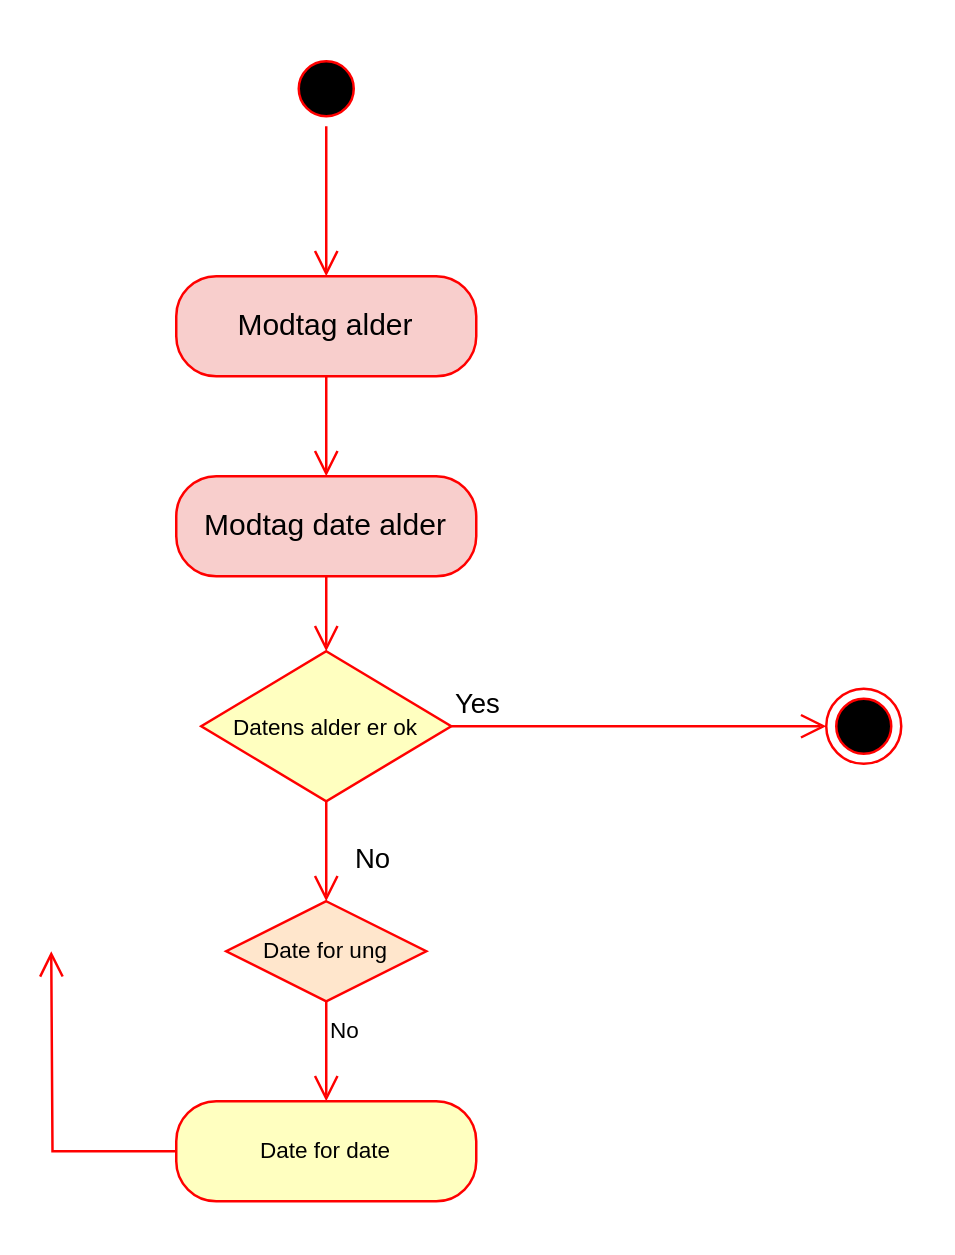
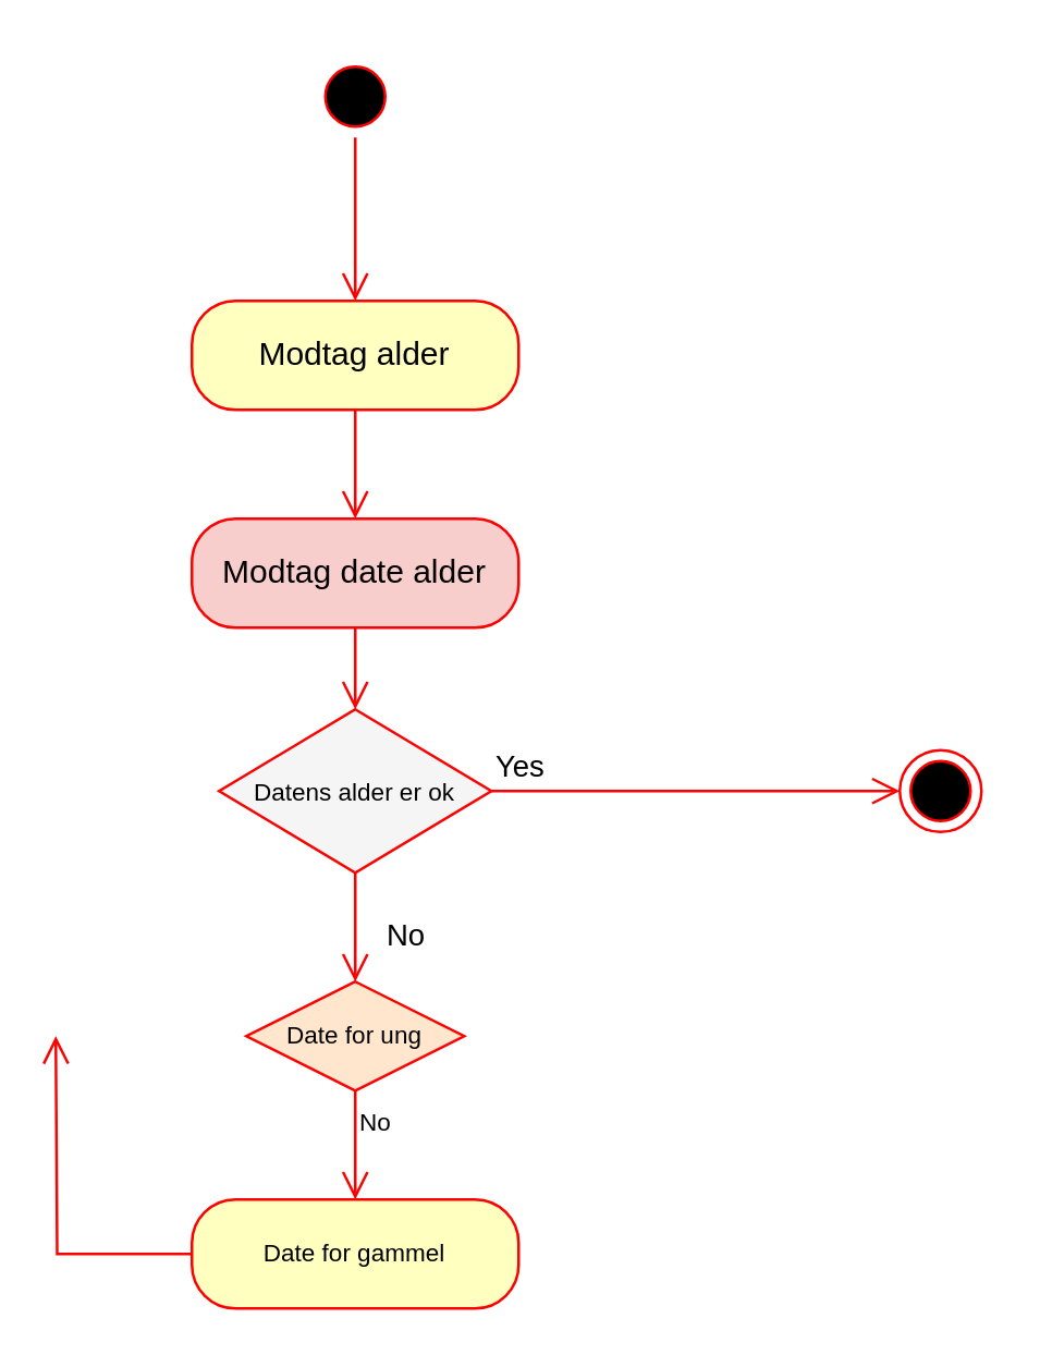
  <mxCell id="0" />
  <mxCell id="1" parent="0" />
  <mxCell id="2" value="" style="ellipse;html=1;shape=startState;fillColor=#000000;strokeColor=#ff0000;" vertex="1" parent="1"><mxGeometry x="115" y="20" width="30" height="30" as="geometry" /></mxCell>
  <mxCell id="3" value="" style="edgeStyle=orthogonalEdgeStyle;html=1;verticalAlign=bottom;endArrow=open;endSize=8;strokeColor=#ff0000;rounded=0;" edge="1" source="2" parent="1"><mxGeometry relative="1" as="geometry"><mxPoint x="130" y="110" as="targetPoint" /></mxGeometry></mxCell>
- <mxCell id="4" value="Modtag alder" style="rounded=1;whiteSpace=wrap;html=1;arcSize=40;fontColor=#000000;fillColor=#f8cecc;strokeColor=#ff0000;" vertex="1" parent="1"><mxGeometry x="70" y="110" width="120" height="40" as="geometry" /></mxCell>
+ <mxCell id="4" value="Modtag alder" style="rounded=1;whiteSpace=wrap;html=1;arcSize=40;fontColor=#000000;fillColor=#ffffc0;strokeColor=#ff0000;" vertex="1" parent="1"><mxGeometry x="70" y="110" width="120" height="40" as="geometry" /></mxCell>
  <mxCell id="5" value="" style="edgeStyle=orthogonalEdgeStyle;html=1;verticalAlign=bottom;endArrow=open;endSize=8;strokeColor=#ff0000;rounded=0;" edge="1" source="4" parent="1"><mxGeometry relative="1" as="geometry"><mxPoint x="130" y="190" as="targetPoint" /></mxGeometry></mxCell>
  <mxCell id="6" value="Modtag date alder" style="rounded=1;whiteSpace=wrap;html=1;arcSize=40;fontColor=#000000;fillColor=#f8cecc;strokeColor=#ff0000;" vertex="1" parent="1"><mxGeometry x="70" y="190" width="120" height="40" as="geometry" /></mxCell>
  <mxCell id="7" value="" style="edgeStyle=orthogonalEdgeStyle;html=1;verticalAlign=bottom;endArrow=open;endSize=8;strokeColor=#ff0000;rounded=0;" edge="1" source="6" parent="1"><mxGeometry relative="1" as="geometry"><mxPoint x="130" y="260" as="targetPoint" /></mxGeometry></mxCell>
- <mxCell id="8" value="&lt;font style=&quot;font-size: 9px&quot;&gt;Datens alder er ok&lt;/font&gt;" style="rhombus;whiteSpace=wrap;html=1;fillColor=#ffffc0;strokeColor=#ff0000;" vertex="1" parent="1"><mxGeometry x="80" y="260" width="100" height="60" as="geometry" /></mxCell>
+ <mxCell id="8" value="&lt;font style=&quot;font-size: 9px&quot;&gt;Datens alder er ok&lt;/font&gt;" style="rhombus;whiteSpace=wrap;html=1;fillColor=#f5f5f5;strokeColor=#ff0000;" vertex="1" parent="1"><mxGeometry x="80" y="260" width="100" height="60" as="geometry" /></mxCell>
  <mxCell id="9" value="Yes" style="edgeStyle=orthogonalEdgeStyle;html=1;align=left;verticalAlign=bottom;endArrow=open;endSize=8;strokeColor=#ff0000;rounded=0;entryX=0;entryY=0.5;entryDx=0;entryDy=0;" edge="1" source="8" parent="1" target="11"><mxGeometry x="-1" relative="1" as="geometry"><mxPoint x="280" y="290" as="targetPoint" /></mxGeometry></mxCell>
  <mxCell id="10" value="No" style="edgeStyle=orthogonalEdgeStyle;html=1;align=left;verticalAlign=top;endArrow=open;endSize=8;strokeColor=#ff0000;rounded=0;" edge="1" source="8" parent="1"><mxGeometry x="-0.5" y="10" relative="1" as="geometry"><mxPoint x="130" y="360" as="targetPoint" /><mxPoint as="offset" /></mxGeometry></mxCell>
  <mxCell id="11" value="" style="ellipse;html=1;shape=endState;fillColor=#000000;strokeColor=#ff0000;fontSize=9;" vertex="1" parent="1"><mxGeometry x="330" y="275" width="30" height="30" as="geometry" /></mxCell>
  <mxCell id="12" value="Date for ung" style="rhombus;whiteSpace=wrap;html=1;fillColor=#ffe6cc;strokeColor=#ff0000;fontSize=9;" vertex="1" parent="1"><mxGeometry x="90" y="360" width="80" height="40" as="geometry" /></mxCell>
  <mxCell id="13" value="No" style="edgeStyle=orthogonalEdgeStyle;html=1;align=left;verticalAlign=top;endArrow=open;endSize=8;strokeColor=#ff0000;rounded=0;fontSize=9;" edge="1" source="12" parent="1"><mxGeometry x="-1" relative="1" as="geometry"><mxPoint x="130" y="440" as="targetPoint" /></mxGeometry></mxCell>
- <mxCell id="14" value="Date for date" style="rounded=1;whiteSpace=wrap;html=1;arcSize=40;fontColor=#000000;fillColor=#ffffc0;strokeColor=#ff0000;fontSize=9;" vertex="1" parent="1"><mxGeometry x="70" y="440" width="120" height="40" as="geometry" /></mxCell>
+ <mxCell id="14" value="Date for gammel" style="rounded=1;whiteSpace=wrap;html=1;arcSize=40;fontColor=#000000;fillColor=#ffffc0;strokeColor=#ff0000;fontSize=9;" vertex="1" parent="1"><mxGeometry x="70" y="440" width="120" height="40" as="geometry" /></mxCell>
  <mxCell id="15" value="" style="edgeStyle=orthogonalEdgeStyle;html=1;verticalAlign=bottom;endArrow=open;endSize=8;strokeColor=#ff0000;rounded=0;fontSize=9;" edge="1" source="14" parent="1"><mxGeometry relative="1" as="geometry"><mxPoint x="20" y="380" as="targetPoint" /></mxGeometry></mxCell>
